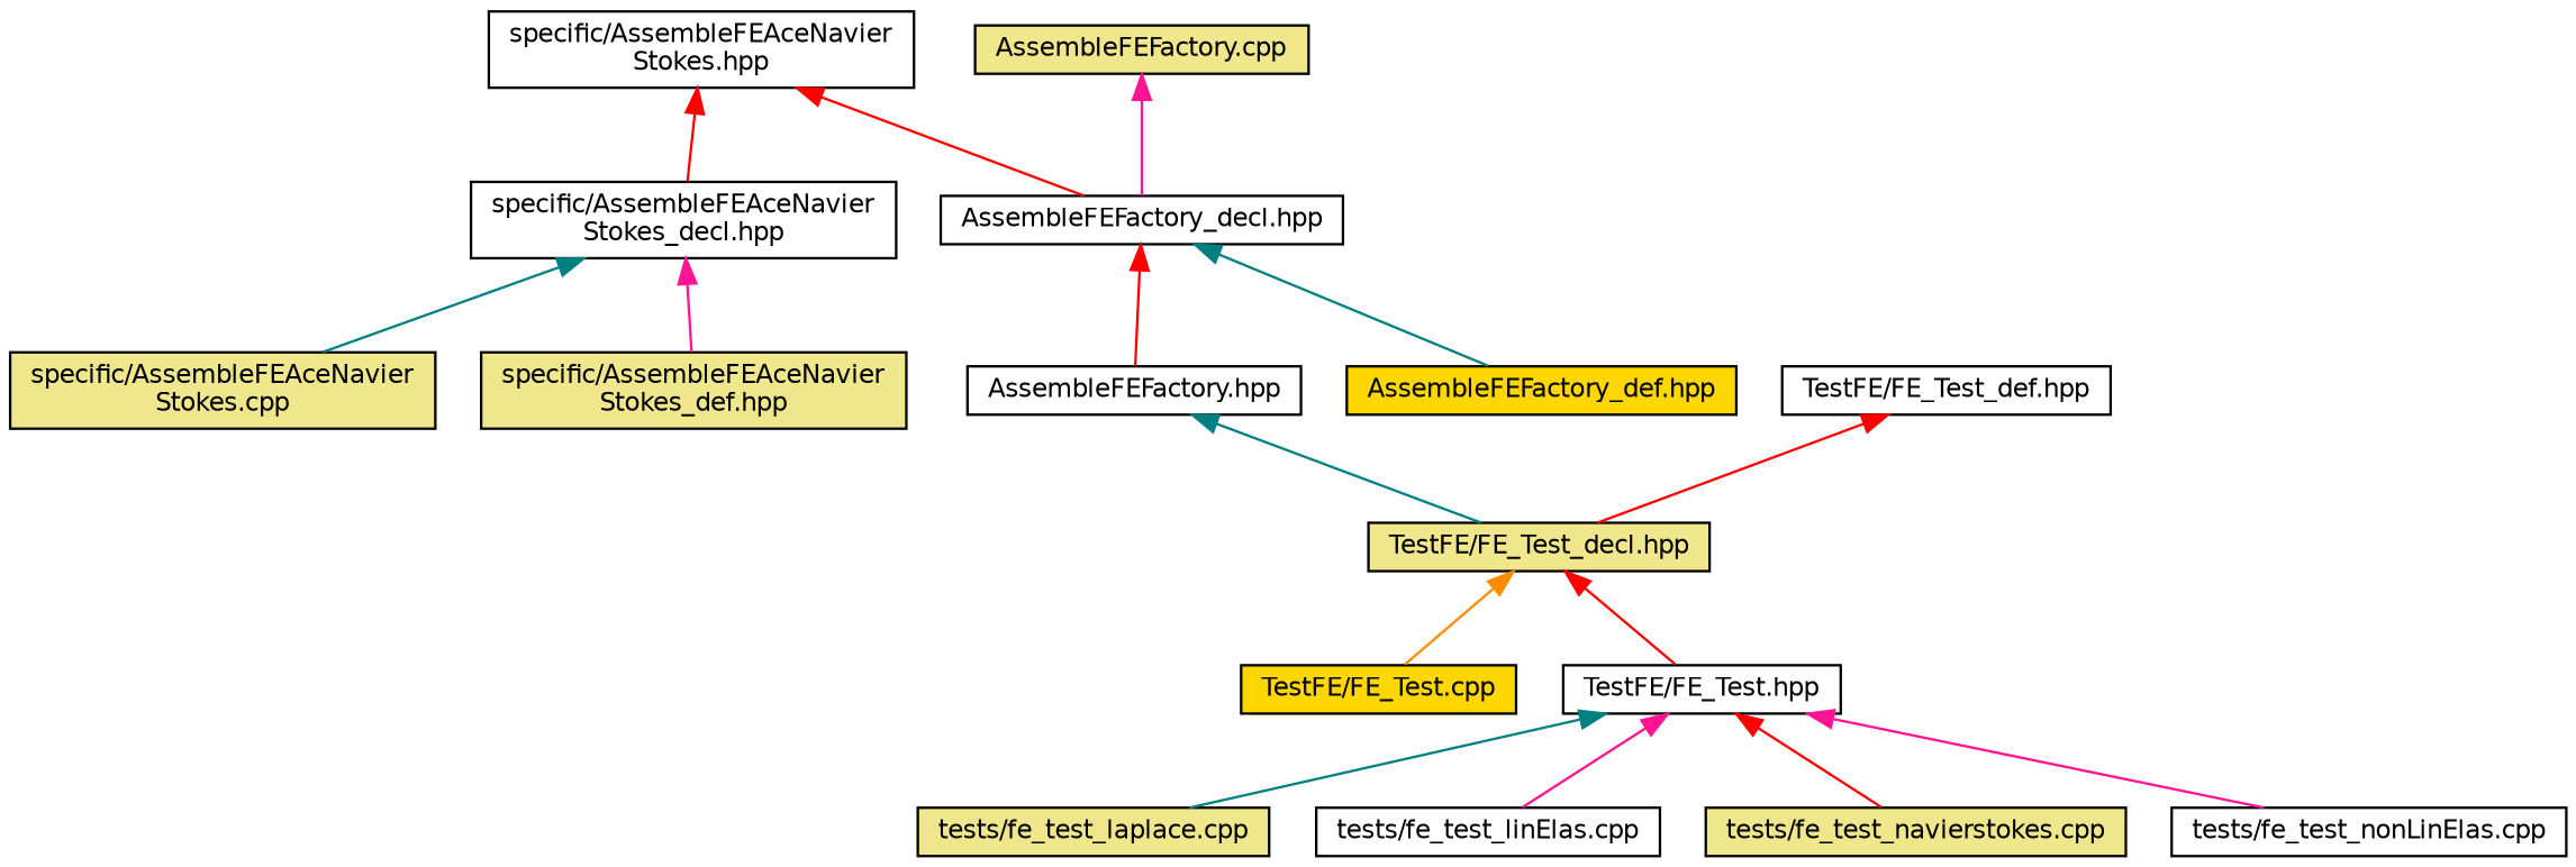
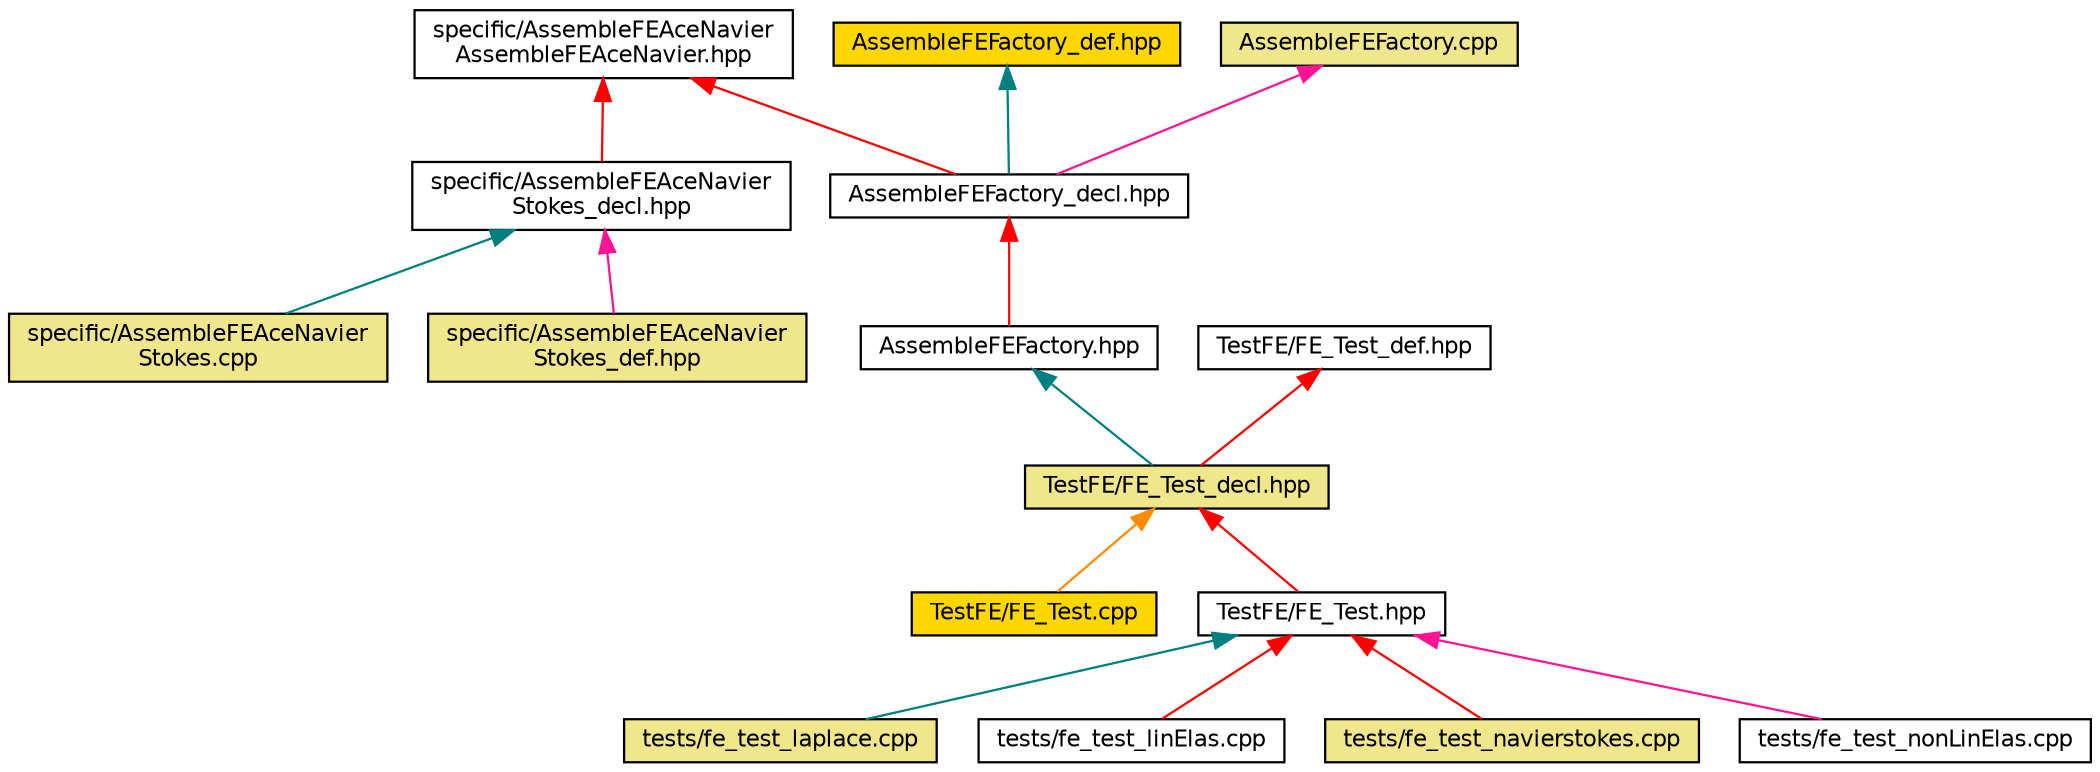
  digraph {
    node [color=black fillcolor=white fontname=Helvetica fontsize=10 shape=record style=filled]
    edge [color=red dir=back fontname=Helvetica fontsize=10 labelfontname=Helvetica labelfontsize=10 style=solid]
    n1 [fontcolor=black height=0.2 label="specific/AssembleFEAceNavier\lStokes_decl.hpp" width=0.4]
    n2 [fillcolor=khaki height=0.2 label="specific/AssembleFEAceNavier\lStokes.cpp" width=0.4]
    n3 [fillcolor=khaki height=0.2 label="specific/AssembleFEAceNavier\lStokes_def.hpp" width=0.4]
-   n4 [height=0.2 label="specific/AssembleFEAceNavier\lStokes.hpp" width=0.4]
+   n4 [height=0.2 label="specific/AssembleFEAceNavier\lAssembleFEAceNavier.hpp" width=0.4]
    n5 [height=0.2 label="AssembleFEFactory_decl.hpp" width=0.4]
    n6 [height=0.2 label="AssembleFEFactory.hpp" width=0.4]
    n7 [fillcolor=gold height=0.2 label="AssembleFEFactory_def.hpp" width=0.4]
    n8 [fillcolor=khaki height=0.2 label="AssembleFEFactory.cpp" width=0.4]
    n9 [fillcolor=khaki height=0.2 label="TestFE/FE_Test_decl.hpp" width=0.4]
    n10 [fillcolor=gold height=0.2 label="TestFE/FE_Test.cpp" width=0.4]
    n11 [height=0.2 label="TestFE/FE_Test.hpp" width=0.4]
    n12 [fillcolor=khaki height=0.2 label="tests/fe_test_laplace.cpp" width=0.4]
    n13 [height=0.2 label="tests/fe_test_linElas.cpp" width=0.4]
    n14 [fillcolor=khaki height=0.2 label="tests/fe_test_navierstokes.cpp" width=0.4]
    n15 [height=0.2 label="tests/fe_test_nonLinElas.cpp" width=0.4]
    n16 [height=0.2 label="TestFE/FE_Test_def.hpp" width=0.4]
    n1 -> n2 [color=teal]
    n1 -> n3 [color=deeppink]
    n4 -> n1
    n4 -> n5
    n5 -> n6
-   n5 -> n7 [color=teal]
+   n7 -> n5 [color=teal]
    n6 -> n9 [color=teal]
    n8 -> n5 [color=deeppink]
    n9 -> n10 [color=darkorange]
    n9 -> n11
    n11 -> n12 [color=teal]
-   n11 -> n13 [color=deeppink]
+   n11 -> n13
    n11 -> n14
    n11 -> n15 [color=deeppink]
    n16 -> n9
  }
